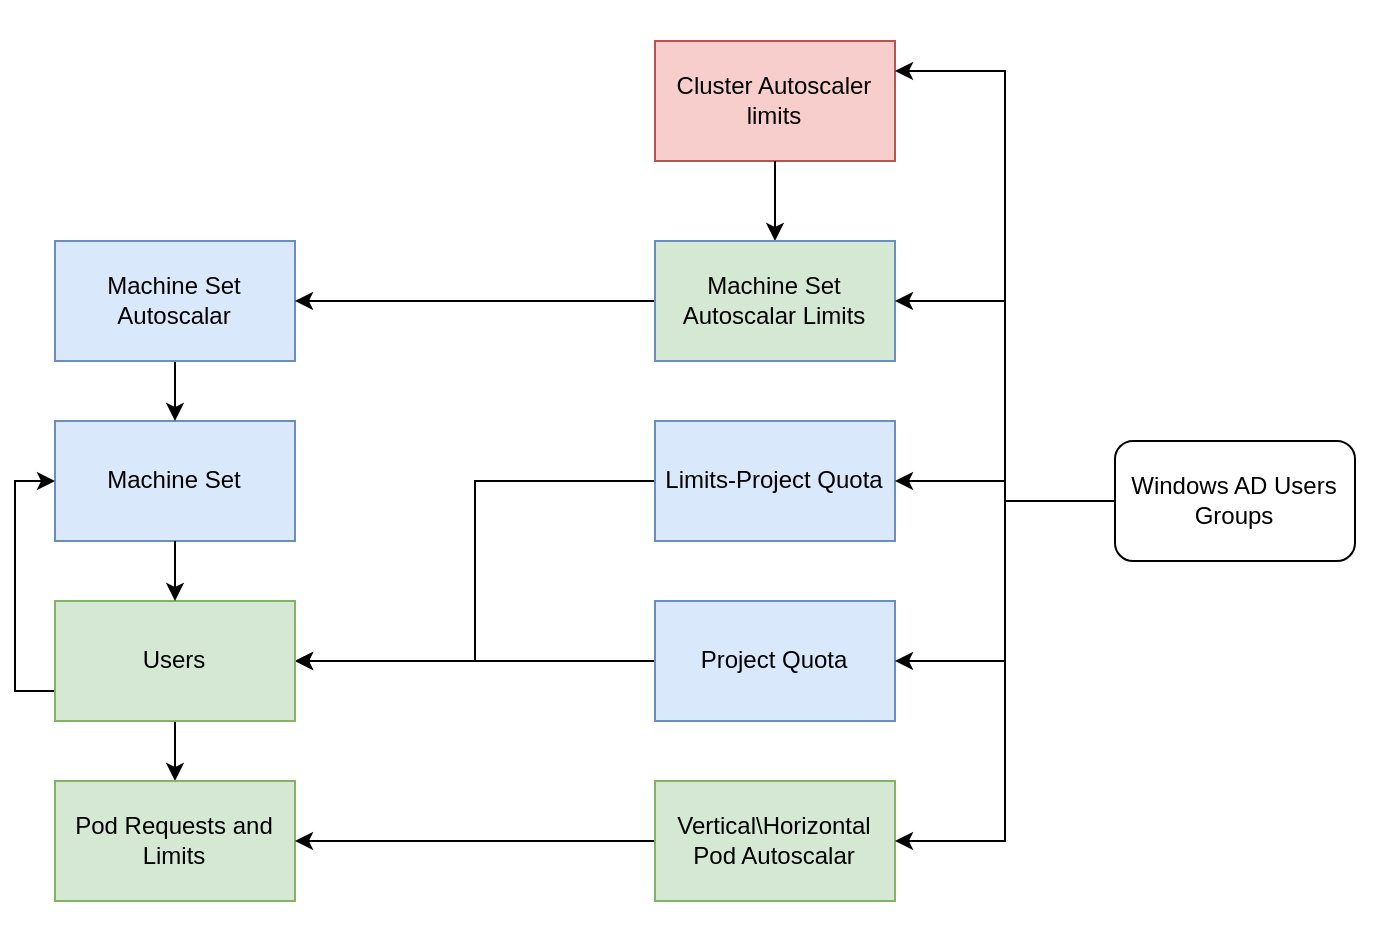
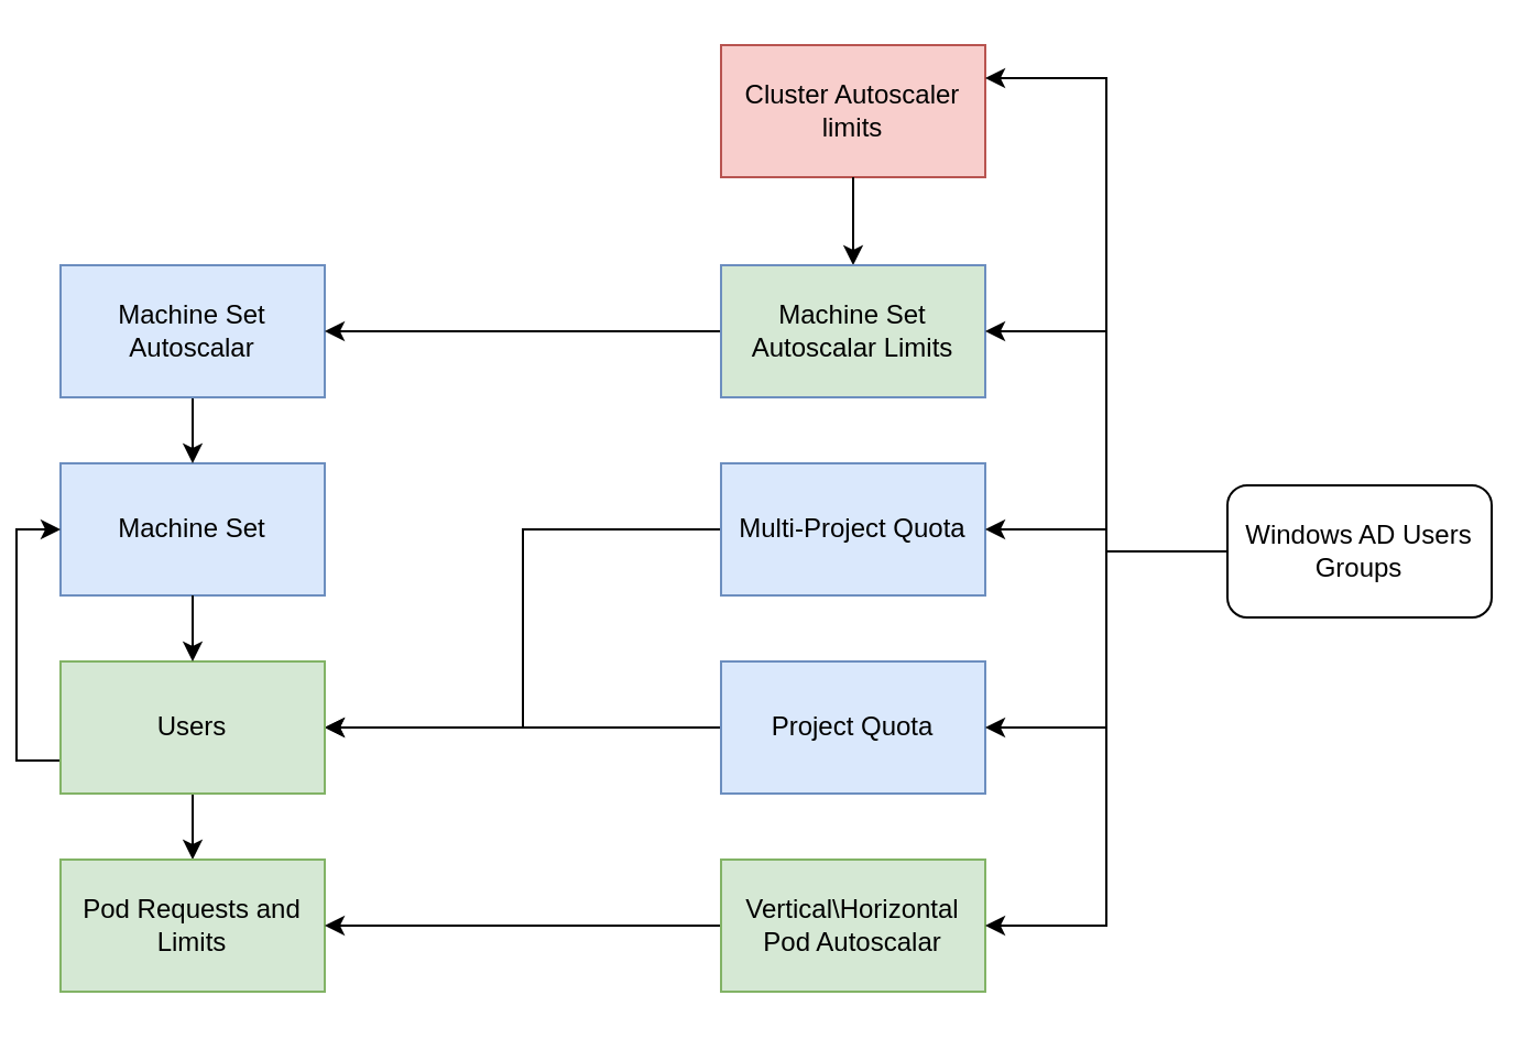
  <mxCell id="0" />
  <mxCell id="1" parent="0" />
  <mxCell id="2" value="Cluster Autoscaler limits" style="rounded=0;whiteSpace=wrap;html=1;fillColor=#f8cecc;strokeColor=#b85450;" vertex="1" parent="1"><mxGeometry x="320" y="20" width="120" height="60" as="geometry" /></mxCell>
  <mxCell id="3" value="&lt;div&gt;Machine Set&lt;/div&gt;" style="whiteSpace=wrap;html=1;fillColor=#dae8fc;strokeColor=#6c8ebf;" vertex="1" parent="1"><mxGeometry x="20" y="210" width="120" height="60" as="geometry" /></mxCell>
  <mxCell id="4" value="" style="edgeStyle=orthogonalEdgeStyle;rounded=0;orthogonalLoop=1;jettySize=auto;html=1;" edge="1" parent="1" source="5" target="3"><mxGeometry relative="1" as="geometry" /></mxCell>
  <mxCell id="5" value="&lt;div&gt;Machine Set Autoscalar&lt;/div&gt;" style="rounded=0;whiteSpace=wrap;html=1;fillColor=#dae8fc;strokeColor=#6c8ebf;" vertex="1" parent="1"><mxGeometry x="20" y="120" width="120" height="60" as="geometry" /></mxCell>
  <mxCell id="6" value="" style="endArrow=classic;html=1;exitX=0.5;exitY=1;exitDx=0;exitDy=0;entryX=0.5;entryY=0;entryDx=0;entryDy=0;" edge="1" parent="1" source="2" target="16"><mxGeometry width="50" height="50" relative="1" as="geometry"><mxPoint x="110" y="380" as="sourcePoint" /><mxPoint x="160" y="330" as="targetPoint" /></mxGeometry></mxCell>
  <mxCell id="7" style="edgeStyle=orthogonalEdgeStyle;rounded=0;orthogonalLoop=1;jettySize=auto;html=1;entryX=1;entryY=0.5;entryDx=0;entryDy=0;" edge="1" parent="1" source="8" target="13"><mxGeometry relative="1" as="geometry" /></mxCell>
- <mxCell id="8" value="Limits-Project Quota" style="whiteSpace=wrap;html=1;fillColor=#dae8fc;strokeColor=#6c8ebf;" vertex="1" parent="1"><mxGeometry x="320" y="210" width="120" height="60" as="geometry" /></mxCell>
+ <mxCell id="8" value="Multi-Project Quota" style="whiteSpace=wrap;html=1;fillColor=#dae8fc;strokeColor=#6c8ebf;" vertex="1" parent="1"><mxGeometry x="320" y="210" width="120" height="60" as="geometry" /></mxCell>
  <mxCell id="9" style="edgeStyle=orthogonalEdgeStyle;rounded=0;orthogonalLoop=1;jettySize=auto;html=1;entryX=1;entryY=0.5;entryDx=0;entryDy=0;" edge="1" parent="1" source="10" target="13"><mxGeometry relative="1" as="geometry"><mxPoint x="250" y="360" as="targetPoint" /></mxGeometry></mxCell>
  <mxCell id="10" value="Project Quota" style="whiteSpace=wrap;html=1;fillColor=#dae8fc;strokeColor=#6c8ebf;" vertex="1" parent="1"><mxGeometry x="320" y="300" width="120" height="60" as="geometry" /></mxCell>
  <mxCell id="11" style="edgeStyle=orthogonalEdgeStyle;rounded=0;orthogonalLoop=1;jettySize=auto;html=1;exitX=0;exitY=0.75;exitDx=0;exitDy=0;entryX=0;entryY=0.5;entryDx=0;entryDy=0;" edge="1" parent="1" source="13" target="3"><mxGeometry relative="1" as="geometry" /></mxCell>
  <mxCell id="12" style="edgeStyle=orthogonalEdgeStyle;rounded=0;orthogonalLoop=1;jettySize=auto;html=1;exitX=0.5;exitY=1;exitDx=0;exitDy=0;entryX=0.5;entryY=0;entryDx=0;entryDy=0;" edge="1" parent="1" source="13" target="17"><mxGeometry relative="1" as="geometry" /></mxCell>
  <mxCell id="13" value="&lt;div&gt;Users&lt;/div&gt;" style="rounded=0;whiteSpace=wrap;html=1;fillColor=#d5e8d4;strokeColor=#82b366;" vertex="1" parent="1"><mxGeometry x="20" y="300" width="120" height="60" as="geometry" /></mxCell>
  <mxCell id="14" value="" style="endArrow=classic;html=1;exitX=0.5;exitY=1;exitDx=0;exitDy=0;entryX=0.5;entryY=0;entryDx=0;entryDy=0;" edge="1" parent="1" source="3" target="13"><mxGeometry width="50" height="50" relative="1" as="geometry"><mxPoint x="110" y="380" as="sourcePoint" /><mxPoint x="160" y="330" as="targetPoint" /></mxGeometry></mxCell>
  <mxCell id="15" style="edgeStyle=orthogonalEdgeStyle;rounded=0;orthogonalLoop=1;jettySize=auto;html=1;" edge="1" parent="1" source="16" target="5"><mxGeometry relative="1" as="geometry" /></mxCell>
  <mxCell id="16" value="Machine Set Autoscalar Limits" style="rounded=0;whiteSpace=wrap;html=1;fillColor=#d5e8d4;strokeColor=#6c8ebf;" vertex="1" parent="1"><mxGeometry x="320" y="120" width="120" height="60" as="geometry" /></mxCell>
  <mxCell id="17" value="Pod Requests and Limits" style="rounded=0;whiteSpace=wrap;html=1;fillColor=#d5e8d4;strokeColor=#82b366;" vertex="1" parent="1"><mxGeometry x="20" y="390" width="120" height="60" as="geometry" /></mxCell>
  <mxCell id="18" style="edgeStyle=orthogonalEdgeStyle;rounded=0;orthogonalLoop=1;jettySize=auto;html=1;" edge="1" parent="1" source="19" target="17"><mxGeometry relative="1" as="geometry" /></mxCell>
  <mxCell id="19" value="&lt;div&gt;Vertical\Horizontal Pod Autoscalar&lt;/div&gt;" style="whiteSpace=wrap;html=1;fillColor=#d5e8d4;strokeColor=#82b366;" vertex="1" parent="1"><mxGeometry x="320" y="390" width="120" height="60" as="geometry" /></mxCell>
  <mxCell id="20" style="edgeStyle=orthogonalEdgeStyle;rounded=0;orthogonalLoop=1;jettySize=auto;html=1;entryX=1;entryY=0.25;entryDx=0;entryDy=0;" edge="1" parent="1" source="25" target="2"><mxGeometry relative="1" as="geometry" /></mxCell>
  <mxCell id="21" style="edgeStyle=orthogonalEdgeStyle;rounded=0;orthogonalLoop=1;jettySize=auto;html=1;entryX=1;entryY=0.5;entryDx=0;entryDy=0;" edge="1" parent="1" source="25" target="16"><mxGeometry relative="1" as="geometry" /></mxCell>
  <mxCell id="22" style="edgeStyle=orthogonalEdgeStyle;rounded=0;orthogonalLoop=1;jettySize=auto;html=1;entryX=1;entryY=0.5;entryDx=0;entryDy=0;" edge="1" parent="1" source="25" target="8"><mxGeometry relative="1" as="geometry" /></mxCell>
  <mxCell id="23" style="edgeStyle=orthogonalEdgeStyle;rounded=0;orthogonalLoop=1;jettySize=auto;html=1;entryX=1;entryY=0.5;entryDx=0;entryDy=0;" edge="1" parent="1" source="25" target="10"><mxGeometry relative="1" as="geometry" /></mxCell>
  <mxCell id="24" style="edgeStyle=orthogonalEdgeStyle;rounded=0;orthogonalLoop=1;jettySize=auto;html=1;entryX=1;entryY=0.5;entryDx=0;entryDy=0;" edge="1" parent="1" source="25" target="19"><mxGeometry relative="1" as="geometry" /></mxCell>
  <mxCell id="25" value="Windows AD Users Groups" style="rounded=1;whiteSpace=wrap;html=1;" vertex="1" parent="1"><mxGeometry x="550" y="220" width="120" height="60" as="geometry" /></mxCell>
